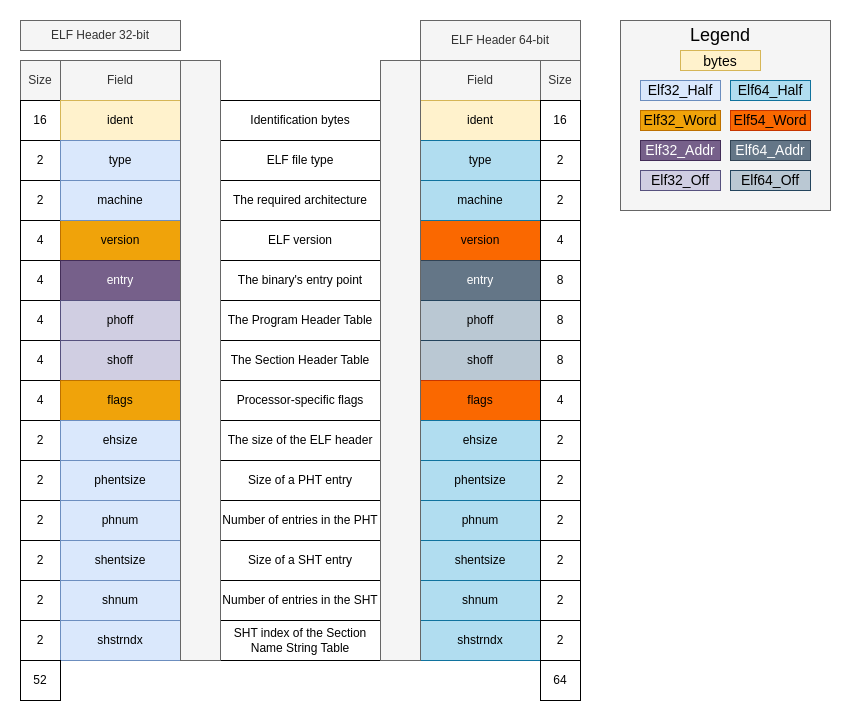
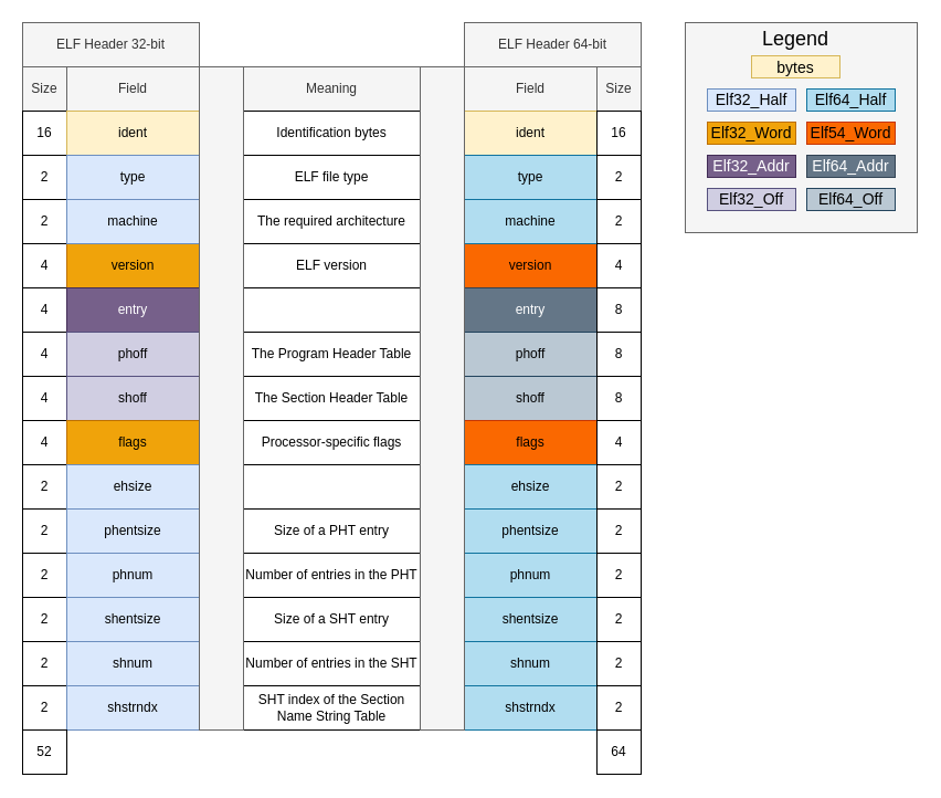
  <mxCell id="0" />
  <mxCell id="1" parent="0" />
- <mxCell id="2" value="ELF Header 32-bit" style="rounded=0;whiteSpace=wrap;html=1;fillColor=#f5f5f5;fontColor=#333333;strokeColor=#666666;" parent="1" vertex="1"><mxGeometry x="20" y="20" width="160" height="30" as="geometry" /></mxCell>
+ <mxCell id="2" value="ELF Header 32-bit" style="rounded=0;whiteSpace=wrap;html=1;fillColor=#f5f5f5;fontColor=#333333;strokeColor=#666666;" parent="1" vertex="1"><mxGeometry x="20" y="20" width="160" height="40" as="geometry" /></mxCell>
  <mxCell id="3" value="ELF Header 64-bit" style="rounded=0;whiteSpace=wrap;html=1;fillColor=#f5f5f5;fontColor=#333333;strokeColor=#666666;" parent="1" vertex="1"><mxGeometry x="420" y="20" width="160" height="40" as="geometry" /></mxCell>
  <mxCell id="4" value="Size" style="rounded=0;whiteSpace=wrap;html=1;fillColor=#f5f5f5;fontColor=#333333;strokeColor=#666666;" parent="1" vertex="1"><mxGeometry x="20" y="60" width="40" height="40" as="geometry" /></mxCell>
  <mxCell id="5" value="Field" style="rounded=0;whiteSpace=wrap;html=1;fillColor=#f5f5f5;fontColor=#333333;strokeColor=#666666;" parent="1" vertex="1"><mxGeometry x="60" y="60" width="120" height="40" as="geometry" /></mxCell>
  <mxCell id="6" value="16" style="rounded=0;whiteSpace=wrap;html=1;" parent="1" vertex="1"><mxGeometry x="20" y="100" width="40" height="40" as="geometry" /></mxCell>
  <mxCell id="7" value="ident" style="rounded=0;whiteSpace=wrap;html=1;fillColor=#fff2cc;strokeColor=#d6b656;" parent="1" vertex="1"><mxGeometry x="60" y="100" width="120" height="40" as="geometry" /></mxCell>
  <mxCell id="8" value="2" style="rounded=0;whiteSpace=wrap;html=1;" parent="1" vertex="1"><mxGeometry x="20" y="140" width="40" height="40" as="geometry" /></mxCell>
  <mxCell id="9" value="type" style="rounded=0;whiteSpace=wrap;html=1;fillColor=#dae8fc;strokeColor=#6c8ebf;" parent="1" vertex="1"><mxGeometry x="60" y="140" width="120" height="40" as="geometry" /></mxCell>
  <mxCell id="10" value="4" style="rounded=0;whiteSpace=wrap;html=1;" parent="1" vertex="1"><mxGeometry x="20" y="220" width="40" height="40" as="geometry" /></mxCell>
  <mxCell id="11" value="version" style="rounded=0;whiteSpace=wrap;html=1;fillColor=#f0a30a;strokeColor=#BD7000;fontColor=#000000;" parent="1" vertex="1"><mxGeometry x="60" y="220" width="120" height="40" as="geometry" /></mxCell>
  <mxCell id="12" value="4" style="rounded=0;whiteSpace=wrap;html=1;" parent="1" vertex="1"><mxGeometry x="20" y="260" width="40" height="40" as="geometry" /></mxCell>
  <mxCell id="13" value="entry" style="rounded=0;whiteSpace=wrap;html=1;fillColor=#76608a;fontColor=#ffffff;strokeColor=#432D57;" parent="1" vertex="1"><mxGeometry x="60" y="260" width="120" height="40" as="geometry" /></mxCell>
  <mxCell id="14" value="4" style="rounded=0;whiteSpace=wrap;html=1;" parent="1" vertex="1"><mxGeometry x="20" y="300" width="40" height="40" as="geometry" /></mxCell>
  <mxCell id="15" value="phoff" style="rounded=0;whiteSpace=wrap;html=1;fillColor=#d0cee2;strokeColor=#56517e;" parent="1" vertex="1"><mxGeometry x="60" y="300" width="120" height="40" as="geometry" /></mxCell>
+ <mxCell id="16" value="Meaning" style="rounded=0;whiteSpace=wrap;html=1;fillColor=#f5f5f5;fontColor=#333333;strokeColor=#666666;" parent="1" vertex="1"><mxGeometry x="220" y="60" width="160" height="40" as="geometry" /></mxCell>
  <mxCell id="17" value="Identification bytes" style="rounded=0;whiteSpace=wrap;html=1;" parent="1" vertex="1"><mxGeometry x="220" y="100" width="160" height="40" as="geometry" /></mxCell>
  <mxCell id="18" value="ELF file type" style="rounded=0;whiteSpace=wrap;html=1;" parent="1" vertex="1"><mxGeometry x="220" y="140" width="160" height="40" as="geometry" /></mxCell>
  <mxCell id="19" value="ELF version" style="rounded=0;whiteSpace=wrap;html=1;" parent="1" vertex="1"><mxGeometry x="220" y="220" width="160" height="40" as="geometry" /></mxCell>
- <mxCell id="20" value="The binary's entry point" style="rounded=0;whiteSpace=wrap;html=1;" parent="1" vertex="1"><mxGeometry x="220" y="260" width="160" height="40" as="geometry" /></mxCell>
  <mxCell id="21" value="The Program Header Table" style="rounded=0;whiteSpace=wrap;html=1;" parent="1" vertex="1"><mxGeometry x="220" y="300" width="160" height="40" as="geometry" /></mxCell>
  <mxCell id="22" value="Field" style="rounded=0;whiteSpace=wrap;html=1;fillColor=#f5f5f5;fontColor=#333333;strokeColor=#666666;" parent="1" vertex="1"><mxGeometry x="420" y="60" width="120" height="40" as="geometry" /></mxCell>
  <mxCell id="23" value="Size" style="rounded=0;whiteSpace=wrap;html=1;fillColor=#f5f5f5;fontColor=#333333;strokeColor=#666666;" parent="1" vertex="1"><mxGeometry x="540" y="60" width="40" height="40" as="geometry" /></mxCell>
  <mxCell id="24" value="ident" style="rounded=0;whiteSpace=wrap;html=1;fillColor=#fff2cc;strokeColor=#d6b656;" parent="1" vertex="1"><mxGeometry x="420" y="100" width="120" height="40" as="geometry" /></mxCell>
  <mxCell id="25" value="16" style="rounded=0;whiteSpace=wrap;html=1;" parent="1" vertex="1"><mxGeometry x="540" y="100" width="40" height="40" as="geometry" /></mxCell>
  <mxCell id="26" value="4" style="rounded=0;whiteSpace=wrap;html=1;" parent="1" vertex="1"><mxGeometry x="20" y="340" width="40" height="40" as="geometry" /></mxCell>
  <mxCell id="27" value="shoff" style="rounded=0;whiteSpace=wrap;html=1;fillColor=#d0cee2;strokeColor=#56517e;" parent="1" vertex="1"><mxGeometry x="60" y="340" width="120" height="40" as="geometry" /></mxCell>
  <mxCell id="28" value="4" style="rounded=0;whiteSpace=wrap;html=1;" parent="1" vertex="1"><mxGeometry x="20" y="380" width="40" height="40" as="geometry" /></mxCell>
  <mxCell id="29" value="flags" style="rounded=0;whiteSpace=wrap;html=1;fillColor=#f0a30a;fontColor=#000000;strokeColor=#BD7000;" parent="1" vertex="1"><mxGeometry x="60" y="380" width="120" height="40" as="geometry" /></mxCell>
  <mxCell id="30" value="2" style="rounded=0;whiteSpace=wrap;html=1;" parent="1" vertex="1"><mxGeometry x="20" y="420" width="40" height="40" as="geometry" /></mxCell>
  <mxCell id="31" value="ehsize" style="rounded=0;whiteSpace=wrap;html=1;fillColor=#dae8fc;strokeColor=#6c8ebf;" parent="1" vertex="1"><mxGeometry x="60" y="420" width="120" height="40" as="geometry" /></mxCell>
  <mxCell id="32" value="The Section Header Table" style="rounded=0;whiteSpace=wrap;html=1;" parent="1" vertex="1"><mxGeometry x="220" y="340" width="160" height="40" as="geometry" /></mxCell>
  <mxCell id="33" value="Processor-specific flags" style="rounded=0;whiteSpace=wrap;html=1;" parent="1" vertex="1"><mxGeometry x="220" y="380" width="160" height="40" as="geometry" /></mxCell>
- <mxCell id="34" value="The size of the ELF header" style="rounded=0;whiteSpace=wrap;html=1;" parent="1" vertex="1"><mxGeometry x="220" y="420" width="160" height="40" as="geometry" /></mxCell>
  <mxCell id="35" value="2" style="rounded=0;whiteSpace=wrap;html=1;" parent="1" vertex="1"><mxGeometry x="20" y="460" width="40" height="40" as="geometry" /></mxCell>
  <mxCell id="36" value="phentsize" style="rounded=0;whiteSpace=wrap;html=1;fillColor=#dae8fc;strokeColor=#6c8ebf;" parent="1" vertex="1"><mxGeometry x="60" y="460" width="120" height="40" as="geometry" /></mxCell>
  <mxCell id="37" value="2" style="rounded=0;whiteSpace=wrap;html=1;" parent="1" vertex="1"><mxGeometry x="20" y="500" width="40" height="40" as="geometry" /></mxCell>
  <mxCell id="38" value="phnum" style="rounded=0;whiteSpace=wrap;html=1;fillColor=#dae8fc;strokeColor=#6c8ebf;" parent="1" vertex="1"><mxGeometry x="60" y="500" width="120" height="40" as="geometry" /></mxCell>
  <mxCell id="39" value="2" style="rounded=0;whiteSpace=wrap;html=1;" parent="1" vertex="1"><mxGeometry x="20" y="540" width="40" height="40" as="geometry" /></mxCell>
  <mxCell id="40" value="shentsize" style="rounded=0;whiteSpace=wrap;html=1;fillColor=#dae8fc;strokeColor=#6c8ebf;" parent="1" vertex="1"><mxGeometry x="60" y="540" width="120" height="40" as="geometry" /></mxCell>
  <mxCell id="41" value="2" style="rounded=0;whiteSpace=wrap;html=1;" parent="1" vertex="1"><mxGeometry x="20" y="580" width="40" height="40" as="geometry" /></mxCell>
  <mxCell id="42" value="shnum" style="rounded=0;whiteSpace=wrap;html=1;fillColor=#dae8fc;strokeColor=#6c8ebf;" parent="1" vertex="1"><mxGeometry x="60" y="580" width="120" height="40" as="geometry" /></mxCell>
  <mxCell id="43" value="2" style="rounded=0;whiteSpace=wrap;html=1;" parent="1" vertex="1"><mxGeometry x="20" y="620" width="40" height="40" as="geometry" /></mxCell>
  <mxCell id="44" value="shstrndx" style="rounded=0;whiteSpace=wrap;html=1;fillColor=#dae8fc;strokeColor=#6c8ebf;" parent="1" vertex="1"><mxGeometry x="60" y="620" width="120" height="40" as="geometry" /></mxCell>
  <mxCell id="45" value="Size of a PHT entry" style="rounded=0;whiteSpace=wrap;html=1;" parent="1" vertex="1"><mxGeometry x="220" y="460" width="160" height="40" as="geometry" /></mxCell>
  <mxCell id="46" value="Number of entries in the PHT" style="rounded=0;whiteSpace=wrap;html=1;" parent="1" vertex="1"><mxGeometry x="220" y="500" width="160" height="40" as="geometry" /></mxCell>
  <mxCell id="47" value="Size of a SHT entry" style="rounded=0;whiteSpace=wrap;html=1;" parent="1" vertex="1"><mxGeometry x="220" y="540" width="160" height="40" as="geometry" /></mxCell>
  <mxCell id="48" value="Number of entries in the SHT" style="rounded=0;whiteSpace=wrap;html=1;" parent="1" vertex="1"><mxGeometry x="220" y="580" width="160" height="40" as="geometry" /></mxCell>
  <mxCell id="49" value="2" style="rounded=0;whiteSpace=wrap;html=1;" parent="1" vertex="1"><mxGeometry x="20" y="180" width="40" height="40" as="geometry" /></mxCell>
  <mxCell id="50" value="machine" style="rounded=0;whiteSpace=wrap;html=1;fillColor=#dae8fc;strokeColor=#6c8ebf;" parent="1" vertex="1"><mxGeometry x="60" y="180" width="120" height="40" as="geometry" /></mxCell>
  <mxCell id="51" value="" style="edgeStyle=orthogonalEdgeStyle;rounded=0;orthogonalLoop=1;jettySize=auto;html=1;fontSize=14;" parent="1" source="52" target="50" edge="1"><mxGeometry relative="1" as="geometry" /></mxCell>
  <mxCell id="52" value="The required architecture" style="rounded=0;whiteSpace=wrap;html=1;" parent="1" vertex="1"><mxGeometry x="220" y="180" width="160" height="40" as="geometry" /></mxCell>
  <mxCell id="53" value="SHT index of the Section Name String Table" style="rounded=0;whiteSpace=wrap;html=1;" parent="1" vertex="1"><mxGeometry x="220" y="620" width="160" height="40" as="geometry" /></mxCell>
  <mxCell id="54" value="type" style="rounded=0;whiteSpace=wrap;html=1;fillColor=#b1ddf0;strokeColor=#10739e;" parent="1" vertex="1"><mxGeometry x="420" y="140" width="120" height="40" as="geometry" /></mxCell>
  <mxCell id="55" value="version" style="rounded=0;whiteSpace=wrap;html=1;fillColor=#fa6800;fontColor=#000000;strokeColor=#C73500;" parent="1" vertex="1"><mxGeometry x="420" y="220" width="120" height="40" as="geometry" /></mxCell>
  <mxCell id="56" value="entry" style="rounded=0;whiteSpace=wrap;html=1;fillColor=#647687;fontColor=#ffffff;strokeColor=#314354;" parent="1" vertex="1"><mxGeometry x="420" y="260" width="120" height="40" as="geometry" /></mxCell>
  <mxCell id="57" value="phoff" style="rounded=0;whiteSpace=wrap;html=1;fillColor=#bac8d3;strokeColor=#23445d;" parent="1" vertex="1"><mxGeometry x="420" y="300" width="120" height="40" as="geometry" /></mxCell>
  <mxCell id="58" value="shoff" style="rounded=0;whiteSpace=wrap;html=1;fillColor=#bac8d3;strokeColor=#23445d;" parent="1" vertex="1"><mxGeometry x="420" y="340" width="120" height="40" as="geometry" /></mxCell>
  <mxCell id="59" value="flags" style="rounded=0;whiteSpace=wrap;html=1;fillColor=#fa6800;fontColor=#000000;strokeColor=#C73500;" parent="1" vertex="1"><mxGeometry x="420" y="380" width="120" height="40" as="geometry" /></mxCell>
  <mxCell id="60" value="ehsize" style="rounded=0;whiteSpace=wrap;html=1;fillColor=#b1ddf0;strokeColor=#10739e;" parent="1" vertex="1"><mxGeometry x="420" y="420" width="120" height="40" as="geometry" /></mxCell>
  <mxCell id="61" value="phentsize" style="rounded=0;whiteSpace=wrap;html=1;fillColor=#b1ddf0;strokeColor=#10739e;" parent="1" vertex="1"><mxGeometry x="420" y="460" width="120" height="40" as="geometry" /></mxCell>
  <mxCell id="62" value="phnum" style="rounded=0;whiteSpace=wrap;html=1;fillColor=#b1ddf0;strokeColor=#10739e;" parent="1" vertex="1"><mxGeometry x="420" y="500" width="120" height="40" as="geometry" /></mxCell>
  <mxCell id="63" value="shentsize" style="rounded=0;whiteSpace=wrap;html=1;fillColor=#b1ddf0;strokeColor=#10739e;" parent="1" vertex="1"><mxGeometry x="420" y="540" width="120" height="40" as="geometry" /></mxCell>
  <mxCell id="64" value="shnum" style="rounded=0;whiteSpace=wrap;html=1;fillColor=#b1ddf0;strokeColor=#10739e;" parent="1" vertex="1"><mxGeometry x="420" y="580" width="120" height="40" as="geometry" /></mxCell>
  <mxCell id="65" value="shstrndx" style="rounded=0;whiteSpace=wrap;html=1;fillColor=#b1ddf0;strokeColor=#10739e;" parent="1" vertex="1"><mxGeometry x="420" y="620" width="120" height="40" as="geometry" /></mxCell>
  <mxCell id="66" value="machine" style="rounded=0;whiteSpace=wrap;html=1;fillColor=#b1ddf0;strokeColor=#10739e;" parent="1" vertex="1"><mxGeometry x="420" y="180" width="120" height="40" as="geometry" /></mxCell>
  <mxCell id="67" value="2" style="rounded=0;whiteSpace=wrap;html=1;" parent="1" vertex="1"><mxGeometry x="540" y="140" width="40" height="40" as="geometry" /></mxCell>
  <mxCell id="68" value="4" style="rounded=0;whiteSpace=wrap;html=1;" parent="1" vertex="1"><mxGeometry x="540" y="220" width="40" height="40" as="geometry" /></mxCell>
  <mxCell id="69" value="8" style="rounded=0;whiteSpace=wrap;html=1;" parent="1" vertex="1"><mxGeometry x="540" y="260" width="40" height="40" as="geometry" /></mxCell>
  <mxCell id="70" value="8" style="rounded=0;whiteSpace=wrap;html=1;" parent="1" vertex="1"><mxGeometry x="540" y="300" width="40" height="40" as="geometry" /></mxCell>
  <mxCell id="71" value="8" style="rounded=0;whiteSpace=wrap;html=1;" parent="1" vertex="1"><mxGeometry x="540" y="340" width="40" height="40" as="geometry" /></mxCell>
  <mxCell id="72" value="4" style="rounded=0;whiteSpace=wrap;html=1;" parent="1" vertex="1"><mxGeometry x="540" y="380" width="40" height="40" as="geometry" /></mxCell>
  <mxCell id="73" value="2" style="rounded=0;whiteSpace=wrap;html=1;" parent="1" vertex="1"><mxGeometry x="540" y="420" width="40" height="40" as="geometry" /></mxCell>
  <mxCell id="74" value="2" style="rounded=0;whiteSpace=wrap;html=1;" parent="1" vertex="1"><mxGeometry x="540" y="460" width="40" height="40" as="geometry" /></mxCell>
  <mxCell id="75" value="2" style="rounded=0;whiteSpace=wrap;html=1;" parent="1" vertex="1"><mxGeometry x="540" y="500" width="40" height="40" as="geometry" /></mxCell>
  <mxCell id="76" value="2" style="rounded=0;whiteSpace=wrap;html=1;" parent="1" vertex="1"><mxGeometry x="540" y="540" width="40" height="40" as="geometry" /></mxCell>
  <mxCell id="77" value="2" style="rounded=0;whiteSpace=wrap;html=1;" parent="1" vertex="1"><mxGeometry x="540" y="580" width="40" height="40" as="geometry" /></mxCell>
  <mxCell id="78" value="2" style="rounded=0;whiteSpace=wrap;html=1;" parent="1" vertex="1"><mxGeometry x="540" y="620" width="40" height="40" as="geometry" /></mxCell>
  <mxCell id="79" value="2" style="rounded=0;whiteSpace=wrap;html=1;" parent="1" vertex="1"><mxGeometry x="540" y="180" width="40" height="40" as="geometry" /></mxCell>
  <mxCell id="80" value="" style="rounded=0;whiteSpace=wrap;html=1;fillColor=#f5f5f5;fontColor=#333333;strokeColor=#666666;" parent="1" vertex="1"><mxGeometry x="180" y="60" width="40" height="600" as="geometry" /></mxCell>
  <mxCell id="81" value="" style="rounded=0;whiteSpace=wrap;html=1;fillColor=#f5f5f5;fontColor=#333333;strokeColor=#666666;" parent="1" vertex="1"><mxGeometry x="380" y="60" width="40" height="600" as="geometry" /></mxCell>
  <mxCell id="82" value="" style="rounded=0;whiteSpace=wrap;html=1;fillColor=#f5f5f5;fontColor=#333333;strokeColor=#666666;" parent="1" vertex="1"><mxGeometry x="620" y="20" width="210" height="190" as="geometry" /></mxCell>
  <mxCell id="83" value="&lt;font style=&quot;font-size: 18px;&quot;&gt;Legend&lt;/font&gt;" style="text;html=1;strokeColor=none;fillColor=none;align=center;verticalAlign=middle;whiteSpace=wrap;rounded=0;" parent="1" vertex="1"><mxGeometry x="690" y="20" width="60" height="30" as="geometry" /></mxCell>
  <mxCell id="84" value="&lt;font style=&quot;font-size: 14px;&quot;&gt;bytes&lt;/font&gt;" style="rounded=0;whiteSpace=wrap;html=1;fontSize=18;fillColor=#fff2cc;strokeColor=#d6b656;" parent="1" vertex="1"><mxGeometry x="680" y="50" width="80" height="20" as="geometry" /></mxCell>
  <mxCell id="85" value="Elf32_Half" style="rounded=0;whiteSpace=wrap;html=1;fontSize=14;fillColor=#dae8fc;strokeColor=#6c8ebf;" parent="1" vertex="1"><mxGeometry x="640" y="80" width="80" height="20" as="geometry" /></mxCell>
  <mxCell id="86" value="Elf64_Half" style="rounded=0;whiteSpace=wrap;html=1;fontSize=14;fillColor=#b1ddf0;strokeColor=#10739e;" parent="1" vertex="1"><mxGeometry x="730" y="80" width="80" height="20" as="geometry" /></mxCell>
  <mxCell id="87" value="Elf32_Word" style="rounded=0;whiteSpace=wrap;html=1;fontSize=14;fillColor=#f0a30a;strokeColor=#BD7000;fontColor=#000000;" parent="1" vertex="1"><mxGeometry x="640" y="110" width="80" height="20" as="geometry" /></mxCell>
  <mxCell id="88" value="Elf54_Word" style="rounded=0;whiteSpace=wrap;html=1;fontSize=14;fillColor=#fa6800;strokeColor=#C73500;fontColor=#000000;" parent="1" vertex="1"><mxGeometry x="730" y="110" width="80" height="20" as="geometry" /></mxCell>
  <mxCell id="89" value="Elf32_Addr" style="rounded=0;whiteSpace=wrap;html=1;fontSize=14;fillColor=#76608a;strokeColor=#432D57;fontColor=#ffffff;" parent="1" vertex="1"><mxGeometry x="640" y="140" width="80" height="20" as="geometry" /></mxCell>
  <mxCell id="90" value="Elf64_Addr" style="rounded=0;whiteSpace=wrap;html=1;fontSize=14;fillColor=#647687;strokeColor=#314354;fontColor=#ffffff;" parent="1" vertex="1"><mxGeometry x="730" y="140" width="80" height="20" as="geometry" /></mxCell>
  <mxCell id="91" value="Elf32_Off" style="rounded=0;whiteSpace=wrap;html=1;fontSize=14;fillColor=#d0cee2;strokeColor=#56517e;" parent="1" vertex="1"><mxGeometry x="640" y="170" width="80" height="20" as="geometry" /></mxCell>
  <mxCell id="92" value="Elf64_Off" style="rounded=0;whiteSpace=wrap;html=1;fontSize=14;fillColor=#bac8d3;strokeColor=#23445d;" parent="1" vertex="1"><mxGeometry x="730" y="170" width="80" height="20" as="geometry" /></mxCell>
  <mxCell id="93" value="52" style="rounded=0;whiteSpace=wrap;html=1;" vertex="1" parent="1"><mxGeometry x="20" y="660" width="40" height="40" as="geometry" /></mxCell>
  <mxCell id="94" value="64" style="rounded=0;whiteSpace=wrap;html=1;" vertex="1" parent="1"><mxGeometry x="540" y="660" width="40" height="40" as="geometry" /></mxCell>
